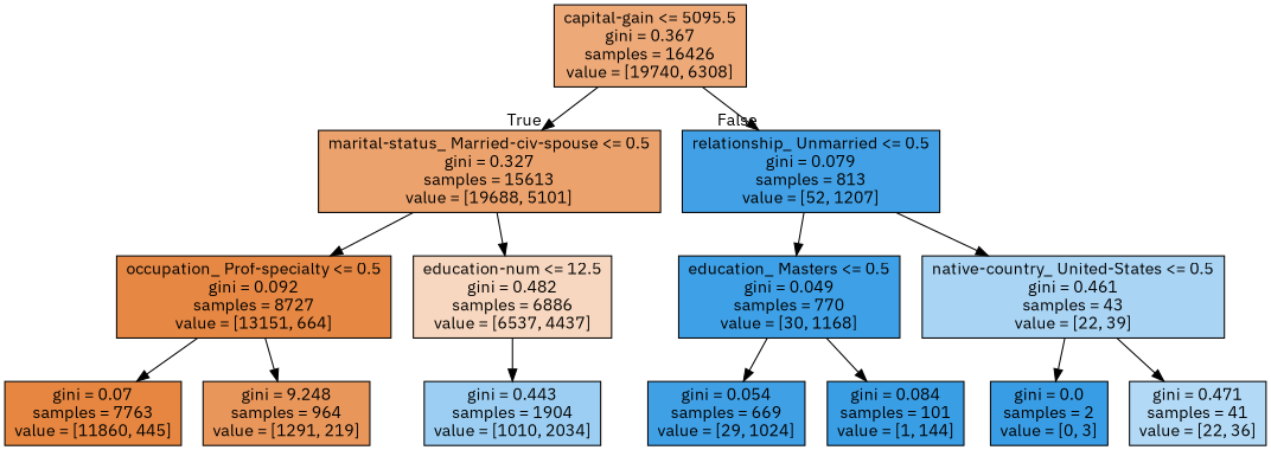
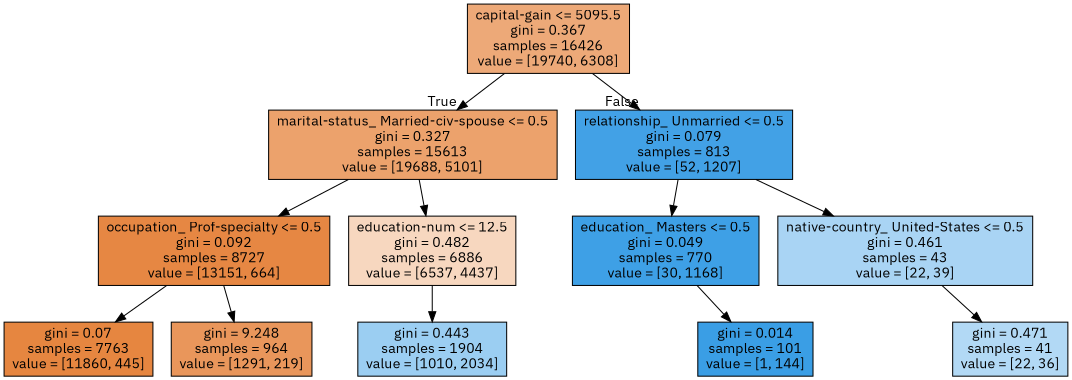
  digraph {
    fontname="IBM Plex Sans"
    node [color=black fontname="IBM Plex Sans" shape=box style=filled]
    edge [fontname="IBM Plex Sans"]
    n1 [fillcolor="#eda978" label="capital-gain <= 5095.5\ngini = 0.367\nsamples = 16426\nvalue = [19740, 6308]"]
    n2 [fillcolor="#eca26c" label="marital-status_ Married-civ-spouse <= 0.5\ngini = 0.327\nsamples = 15613\nvalue = [19688, 5101]"]
    n3 [fillcolor="#42a1e6" label="relationship_ Unmarried <= 0.5\ngini = 0.079\nsamples = 813\nvalue = [52, 1207]"]
    n4 [fillcolor="#e68743" label="occupation_ Prof-specialty <= 0.5\ngini = 0.092\nsamples = 8727\nvalue = [13151, 664]"]
    n5 [fillcolor="#f7d7bf" label="education-num <= 12.5\ngini = 0.482\nsamples = 6886\nvalue = [6537, 4437]"]
    n6 [fillcolor="#3ea0e6" label="education_ Masters <= 0.5\ngini = 0.049\nsamples = 770\nvalue = [30, 1168]"]
    n7 [fillcolor="#a9d4f4" label="native-country_ United-States <= 0.5\ngini = 0.461\nsamples = 43\nvalue = [22, 39]"]
    n8 [fillcolor="#e68640" label="gini = 0.07\nsamples = 7763\nvalue = [11860, 445]"]
    n9 [fillcolor="#e9965b" label="gini = 9.248\nsamples = 964\nvalue = [1291, 219]"]
    n10 [fillcolor="#9bcef2" label="gini = 0.443\nsamples = 1904\nvalue = [1010, 2034]"]
-   n11 [fillcolor="#3fa0e6" label="gini = 0.054\nsamples = 669\nvalue = [29, 1024]"]
-   n12 [fillcolor="#3a9ee5" label="gini = 0.084\nsamples = 101\nvalue = [1, 144]"]
-   n13 [fillcolor="#399de5" label="gini = 0.0\nsamples = 2\nvalue = [0, 3]"]
+   n12 [fillcolor="#3a9ee5" label="gini = 0.014\nsamples = 101\nvalue = [1, 144]"]
    n14 [fillcolor="#b2d9f5" label="gini = 0.471\nsamples = 41\nvalue = [22, 36]"]
    n1 -> n2 [headlabel=True labelangle=45 labeldistance=2.5]
    n1 -> n3 [headlabel=False labelangle=-45 labeldistance=2.5]
    n2 -> n4
    n2 -> n5
    n3 -> n6
    n3 -> n7
    n4 -> n8
    n4 -> n9
    n5 -> n10
-   n6 -> n11
    n6 -> n12
-   n7 -> n13
    n7 -> n14
  }
